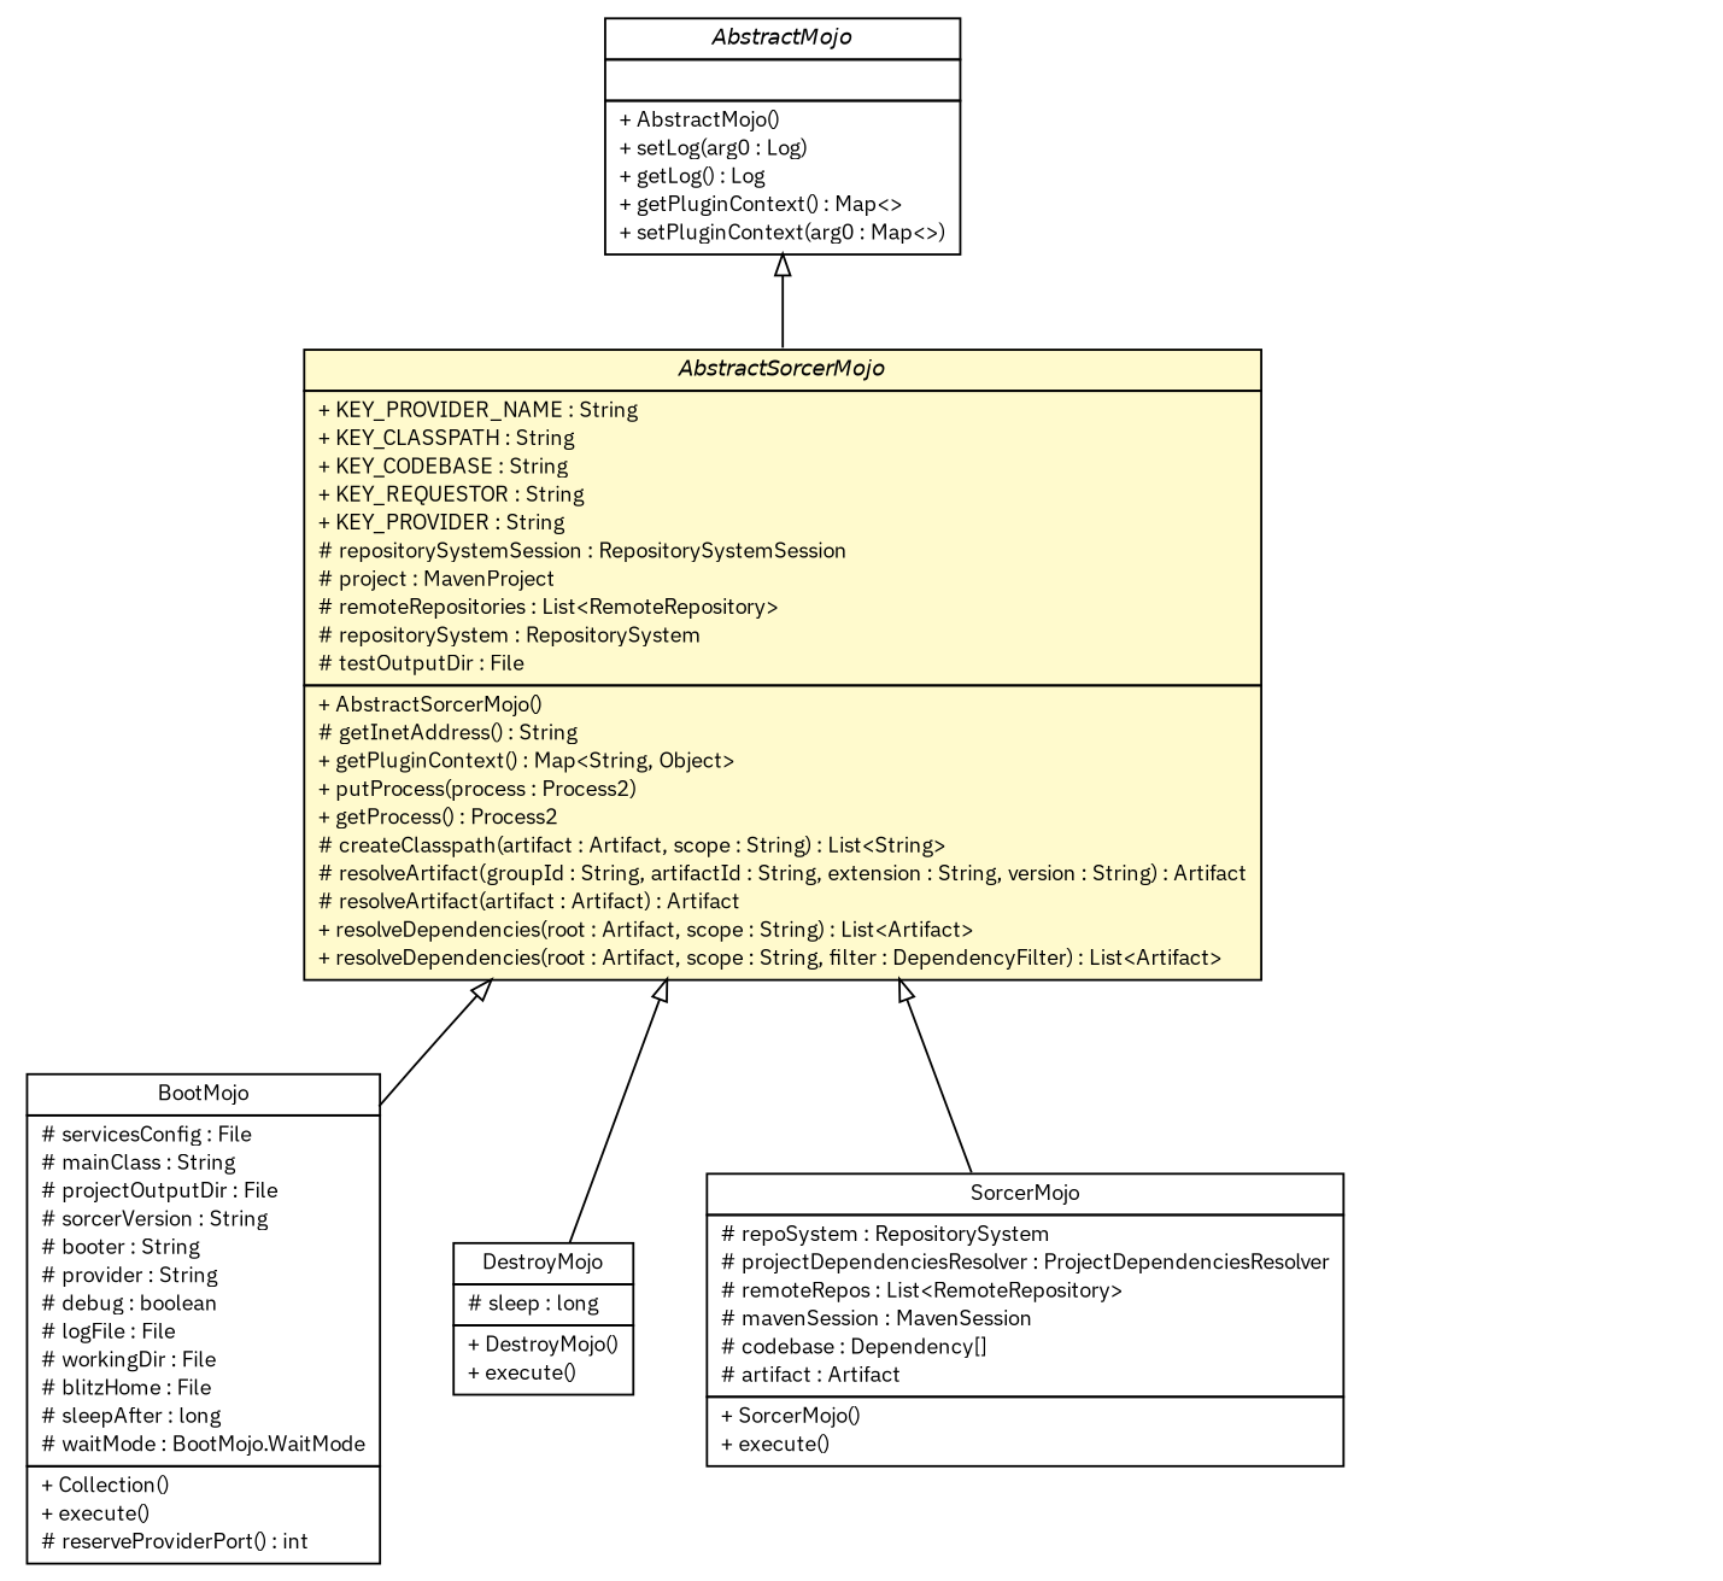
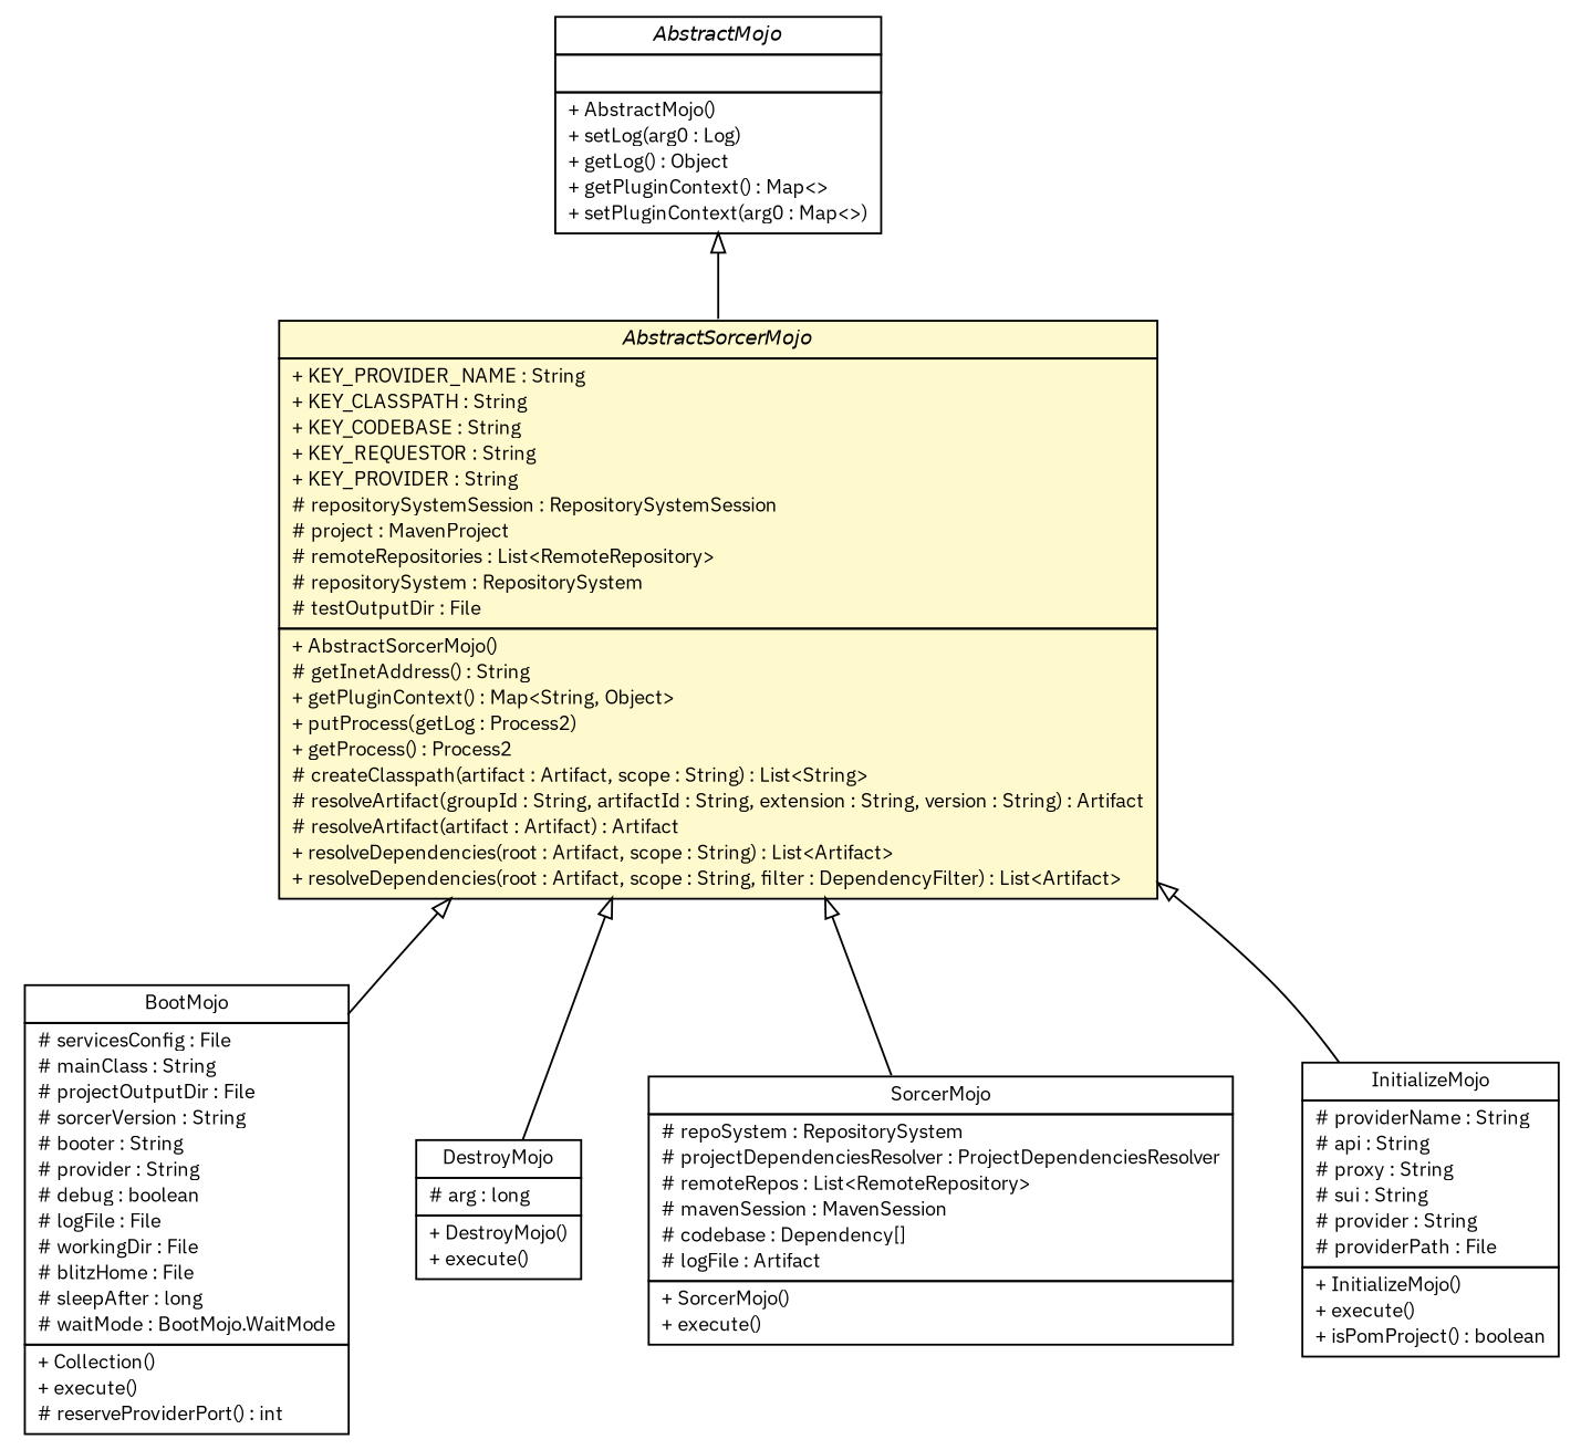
  digraph {
    fontname="IBM Plex Sans"
    nodesep=0.25
    ranksep=0.5
    node [fontcolor=black fontname="IBM Plex Sans" fontsize=10.0 shape=plaintext]
    edge [arrowtail=empty dir=back fontname="IBM Plex Sans" fontsize=10 headport=p labelfontname=Helvetica labelfontsize=10 tailport=p]
    n1 [label=<<table title="sorcer.maven.plugin.BootMojo" border="0" cellborder="1" cellspacing="0" cellpadding="2" port="p" href="./BootMojo.html"> 		<tr><td><table border="0" cellspacing="0" cellpadding="1"> <tr><td align="center" balign="center"> BootMojo </td></tr> 		</table></td></tr> 		<tr><td><table border="0" cellspacing="0" cellpadding="1"> <tr><td align="left" balign="left"> # servicesConfig : File </td></tr> <tr><td align="left" balign="left"> # mainClass : String </td></tr> <tr><td align="left" balign="left"> # projectOutputDir : File </td></tr> <tr><td align="left" balign="left"> # sorcerVersion : String </td></tr> <tr><td align="left" balign="left"> # booter : String </td></tr> <tr><td align="left" balign="left"> # provider : String </td></tr> <tr><td align="left" balign="left"> # debug : boolean </td></tr> <tr><td align="left" balign="left"> # logFile : File </td></tr> <tr><td align="left" balign="left"> # workingDir : File </td></tr> <tr><td align="left" balign="left"> # blitzHome : File </td></tr> <tr><td align="left" balign="left"> # sleepAfter : long </td></tr> <tr><td align="left" balign="left"> # waitMode : BootMojo.WaitMode </td></tr> 		</table></td></tr> 		<tr><td><table border="0" cellspacing="0" cellpadding="1"> <tr><td align="left" balign="left"> + Collection() </td></tr> <tr><td align="left" balign="left"> + execute() </td></tr> <tr><td align="left" balign="left"> # reserveProviderPort() : int </td></tr> 		</table></td></tr> 		</table>>]
-   n2 [label=<<table title="sorcer.maven.plugin.DestroyMojo" border="0" cellborder="1" cellspacing="0" cellpadding="2" port="p" href="./DestroyMojo.html"> 		<tr><td><table border="0" cellspacing="0" cellpadding="1"> <tr><td align="center" balign="center"> DestroyMojo </td></tr> 		</table></td></tr> 		<tr><td><table border="0" cellspacing="0" cellpadding="1"> <tr><td align="left" balign="left"> # sleep : long </td></tr> 		</table></td></tr> 		<tr><td><table border="0" cellspacing="0" cellpadding="1"> <tr><td align="left" balign="left"> + DestroyMojo() </td></tr> <tr><td align="left" balign="left"> + execute() </td></tr> 		</table></td></tr> 		</table>>]
-   n3 [label=<<table title="sorcer.maven.plugin.AbstractSorcerMojo" border="0" cellborder="1" cellspacing="0" cellpadding="2" port="p" bgcolor="lemonChiffon" href="./AbstractSorcerMojo.html"> 		<tr><td><table border="0" cellspacing="0" cellpadding="1"> <tr><td align="center" balign="center"><font face="Helvetica-Oblique"> AbstractSorcerMojo </font></td></tr> 		</table></td></tr> 		<tr><td><table border="0" cellspacing="0" cellpadding="1"> <tr><td align="left" balign="left"> + KEY_PROVIDER_NAME : String </td></tr> <tr><td align="left" balign="left"> + KEY_CLASSPATH : String </td></tr> <tr><td align="left" balign="left"> + KEY_CODEBASE : String </td></tr> <tr><td align="left" balign="left"> + KEY_REQUESTOR : String </td></tr> <tr><td align="left" balign="left"> + KEY_PROVIDER : String </td></tr> <tr><td align="left" balign="left"> # repositorySystemSession : RepositorySystemSession </td></tr> <tr><td align="left" balign="left"> # project : MavenProject </td></tr> <tr><td align="left" balign="left"> # remoteRepositories : List&lt;RemoteRepository&gt; </td></tr> <tr><td align="left" balign="left"> # repositorySystem : RepositorySystem </td></tr> <tr><td align="left" balign="left"> # testOutputDir : File </td></tr> 		</table></td></tr> 		<tr><td><table border="0" cellspacing="0" cellpadding="1"> <tr><td align="left" balign="left"> + AbstractSorcerMojo() </td></tr> <tr><td align="left" balign="left"> # getInetAddress() : String </td></tr> <tr><td align="left" balign="left"> + getPluginContext() : Map&lt;String, Object&gt; </td></tr> <tr><td align="left" balign="left"> + putProcess(process : Process2) </td></tr> <tr><td align="left" balign="left"> + getProcess() : Process2 </td></tr> <tr><td align="left" balign="left"> # createClasspath(artifact : Artifact, scope : String) : List&lt;String&gt; </td></tr> <tr><td align="left" balign="left"> # resolveArtifact(groupId : String, artifactId : String, extension : String, version : String) : Artifact </td></tr> <tr><td align="left" balign="left"> # resolveArtifact(artifact : Artifact) : Artifact </td></tr> <tr><td align="left" balign="left"> + resolveDependencies(root : Artifact, scope : String) : List&lt;Artifact&gt; </td></tr> <tr><td align="left" balign="left"> + resolveDependencies(root : Artifact, scope : String, filter : DependencyFilter) : List&lt;Artifact&gt; </td></tr> 		</table></td></tr> 		</table>>]
-   n4 [label=<<table title="sorcer.maven.plugin.SorcerMojo" border="0" cellborder="1" cellspacing="0" cellpadding="2" port="p" href="./SorcerMojo.html"> 		<tr><td><table border="0" cellspacing="0" cellpadding="1"> <tr><td align="center" balign="center"> SorcerMojo </td></tr> 		</table></td></tr> 		<tr><td><table border="0" cellspacing="0" cellpadding="1"> <tr><td align="left" balign="left"> # repoSystem : RepositorySystem </td></tr> <tr><td align="left" balign="left"> # projectDependenciesResolver : ProjectDependenciesResolver </td></tr> <tr><td align="left" balign="left"> # remoteRepos : List&lt;RemoteRepository&gt; </td></tr> <tr><td align="left" balign="left"> # mavenSession : MavenSession </td></tr> <tr><td align="left" balign="left"> # codebase : Dependency[] </td></tr> <tr><td align="left" balign="left"> # artifact : Artifact </td></tr> 		</table></td></tr> 		<tr><td><table border="0" cellspacing="0" cellpadding="1"> <tr><td align="left" balign="left"> + SorcerMojo() </td></tr> <tr><td align="left" balign="left"> + execute() </td></tr> 		</table></td></tr> 		</table>>]
-   n6 [label=<<table title="org.apache.maven.plugin.AbstractMojo" border="0" cellborder="1" cellspacing="0" cellpadding="2" port="p"> 		<tr><td><table border="0" cellspacing="0" cellpadding="1"> <tr><td align="center" balign="center"><font face="Helvetica-Oblique"> AbstractMojo </font></td></tr> 		</table></td></tr> 		<tr><td><table border="0" cellspacing="0" cellpadding="1"> <tr><td align="left" balign="left">  </td></tr> 		</table></td></tr> 		<tr><td><table border="0" cellspacing="0" cellpadding="1"> <tr><td align="left" balign="left"> + AbstractMojo() </td></tr> <tr><td align="left" balign="left"> + setLog(arg0 : Log) </td></tr> <tr><td align="left" balign="left"> + getLog() : Log </td></tr> <tr><td align="left" balign="left"> + getPluginContext() : Map&lt;&gt; </td></tr> <tr><td align="left" balign="left"> + setPluginContext(arg0 : Map&lt;&gt;) </td></tr> 		</table></td></tr> 		</table>>]
+   n2 [label=<<table title="sorcer.maven.plugin.DestroyMojo" border="0" cellborder="1" cellspacing="0" cellpadding="2" port="p" href="./DestroyMojo.html"> 		<tr><td><table border="0" cellspacing="0" cellpadding="1"> <tr><td align="center" balign="center"> DestroyMojo </td></tr> 		</table></td></tr> 		<tr><td><table border="0" cellspacing="0" cellpadding="1"> <tr><td align="left" balign="left"> # arg : long </td></tr> 		</table></td></tr> 		<tr><td><table border="0" cellspacing="0" cellpadding="1"> <tr><td align="left" balign="left"> + DestroyMojo() </td></tr> <tr><td align="left" balign="left"> + execute() </td></tr> 		</table></td></tr> 		</table>>]
+   n3 [label=<<table title="sorcer.maven.plugin.AbstractSorcerMojo" border="0" cellborder="1" cellspacing="0" cellpadding="2" port="p" bgcolor="lemonChiffon" href="./AbstractSorcerMojo.html"> 		<tr><td><table border="0" cellspacing="0" cellpadding="1"> <tr><td align="center" balign="center"><font face="Helvetica-Oblique"> AbstractSorcerMojo </font></td></tr> 		</table></td></tr> 		<tr><td><table border="0" cellspacing="0" cellpadding="1"> <tr><td align="left" balign="left"> + KEY_PROVIDER_NAME : String </td></tr> <tr><td align="left" balign="left"> + KEY_CLASSPATH : String </td></tr> <tr><td align="left" balign="left"> + KEY_CODEBASE : String </td></tr> <tr><td align="left" balign="left"> + KEY_REQUESTOR : String </td></tr> <tr><td align="left" balign="left"> + KEY_PROVIDER : String </td></tr> <tr><td align="left" balign="left"> # repositorySystemSession : RepositorySystemSession </td></tr> <tr><td align="left" balign="left"> # project : MavenProject </td></tr> <tr><td align="left" balign="left"> # remoteRepositories : List&lt;RemoteRepository&gt; </td></tr> <tr><td align="left" balign="left"> # repositorySystem : RepositorySystem </td></tr> <tr><td align="left" balign="left"> # testOutputDir : File </td></tr> 		</table></td></tr> 		<tr><td><table border="0" cellspacing="0" cellpadding="1"> <tr><td align="left" balign="left"> + AbstractSorcerMojo() </td></tr> <tr><td align="left" balign="left"> # getInetAddress() : String </td></tr> <tr><td align="left" balign="left"> + getPluginContext() : Map&lt;String, Object&gt; </td></tr> <tr><td align="left" balign="left"> + putProcess(getLog : Process2) </td></tr> <tr><td align="left" balign="left"> + getProcess() : Process2 </td></tr> <tr><td align="left" balign="left"> # createClasspath(artifact : Artifact, scope : String) : List&lt;String&gt; </td></tr> <tr><td align="left" balign="left"> # resolveArtifact(groupId : String, artifactId : String, extension : String, version : String) : Artifact </td></tr> <tr><td align="left" balign="left"> # resolveArtifact(artifact : Artifact) : Artifact </td></tr> <tr><td align="left" balign="left"> + resolveDependencies(root : Artifact, scope : String) : List&lt;Artifact&gt; </td></tr> <tr><td align="left" balign="left"> + resolveDependencies(root : Artifact, scope : String, filter : DependencyFilter) : List&lt;Artifact&gt; </td></tr> 		</table></td></tr> 		</table>>]
+   n4 [label=<<table title="sorcer.maven.plugin.SorcerMojo" border="0" cellborder="1" cellspacing="0" cellpadding="2" port="p" href="./SorcerMojo.html"> 		<tr><td><table border="0" cellspacing="0" cellpadding="1"> <tr><td align="center" balign="center"> SorcerMojo </td></tr> 		</table></td></tr> 		<tr><td><table border="0" cellspacing="0" cellpadding="1"> <tr><td align="left" balign="left"> # repoSystem : RepositorySystem </td></tr> <tr><td align="left" balign="left"> # projectDependenciesResolver : ProjectDependenciesResolver </td></tr> <tr><td align="left" balign="left"> # remoteRepos : List&lt;RemoteRepository&gt; </td></tr> <tr><td align="left" balign="left"> # mavenSession : MavenSession </td></tr> <tr><td align="left" balign="left"> # codebase : Dependency[] </td></tr> <tr><td align="left" balign="left"> # logFile : Artifact </td></tr> 		</table></td></tr> 		<tr><td><table border="0" cellspacing="0" cellpadding="1"> <tr><td align="left" balign="left"> + SorcerMojo() </td></tr> <tr><td align="left" balign="left"> + execute() </td></tr> 		</table></td></tr> 		</table>>]
+   n5 [label=<<table title="sorcer.maven.plugin.InitializeMojo" border="0" cellborder="1" cellspacing="0" cellpadding="2" port="p" href="./InitializeMojo.html"> 		<tr><td><table border="0" cellspacing="0" cellpadding="1"> <tr><td align="center" balign="center"> InitializeMojo </td></tr> 		</table></td></tr> 		<tr><td><table border="0" cellspacing="0" cellpadding="1"> <tr><td align="left" balign="left"> # providerName : String </td></tr> <tr><td align="left" balign="left"> # api : String </td></tr> <tr><td align="left" balign="left"> # proxy : String </td></tr> <tr><td align="left" balign="left"> # sui : String </td></tr> <tr><td align="left" balign="left"> # provider : String </td></tr> <tr><td align="left" balign="left"> # providerPath : File </td></tr> 		</table></td></tr> 		<tr><td><table border="0" cellspacing="0" cellpadding="1"> <tr><td align="left" balign="left"> + InitializeMojo() </td></tr> <tr><td align="left" balign="left"> + execute() </td></tr> <tr><td align="left" balign="left"> + isPomProject() : boolean </td></tr> 		</table></td></tr> 		</table>>]
+   n6 [label=<<table title="org.apache.maven.plugin.AbstractMojo" border="0" cellborder="1" cellspacing="0" cellpadding="2" port="p"> 		<tr><td><table border="0" cellspacing="0" cellpadding="1"> <tr><td align="center" balign="center"><font face="Helvetica-Oblique"> AbstractMojo </font></td></tr> 		</table></td></tr> 		<tr><td><table border="0" cellspacing="0" cellpadding="1"> <tr><td align="left" balign="left">  </td></tr> 		</table></td></tr> 		<tr><td><table border="0" cellspacing="0" cellpadding="1"> <tr><td align="left" balign="left"> + AbstractMojo() </td></tr> <tr><td align="left" balign="left"> + setLog(arg0 : Log) </td></tr> <tr><td align="left" balign="left"> + getLog() : Object </td></tr> <tr><td align="left" balign="left"> + getPluginContext() : Map&lt;&gt; </td></tr> <tr><td align="left" balign="left"> + setPluginContext(arg0 : Map&lt;&gt;) </td></tr> 		</table></td></tr> 		</table>>]
    n3 -> n1
    n3 -> n2
    n3 -> n4
+   n3 -> n5
    n6 -> n3
  }
